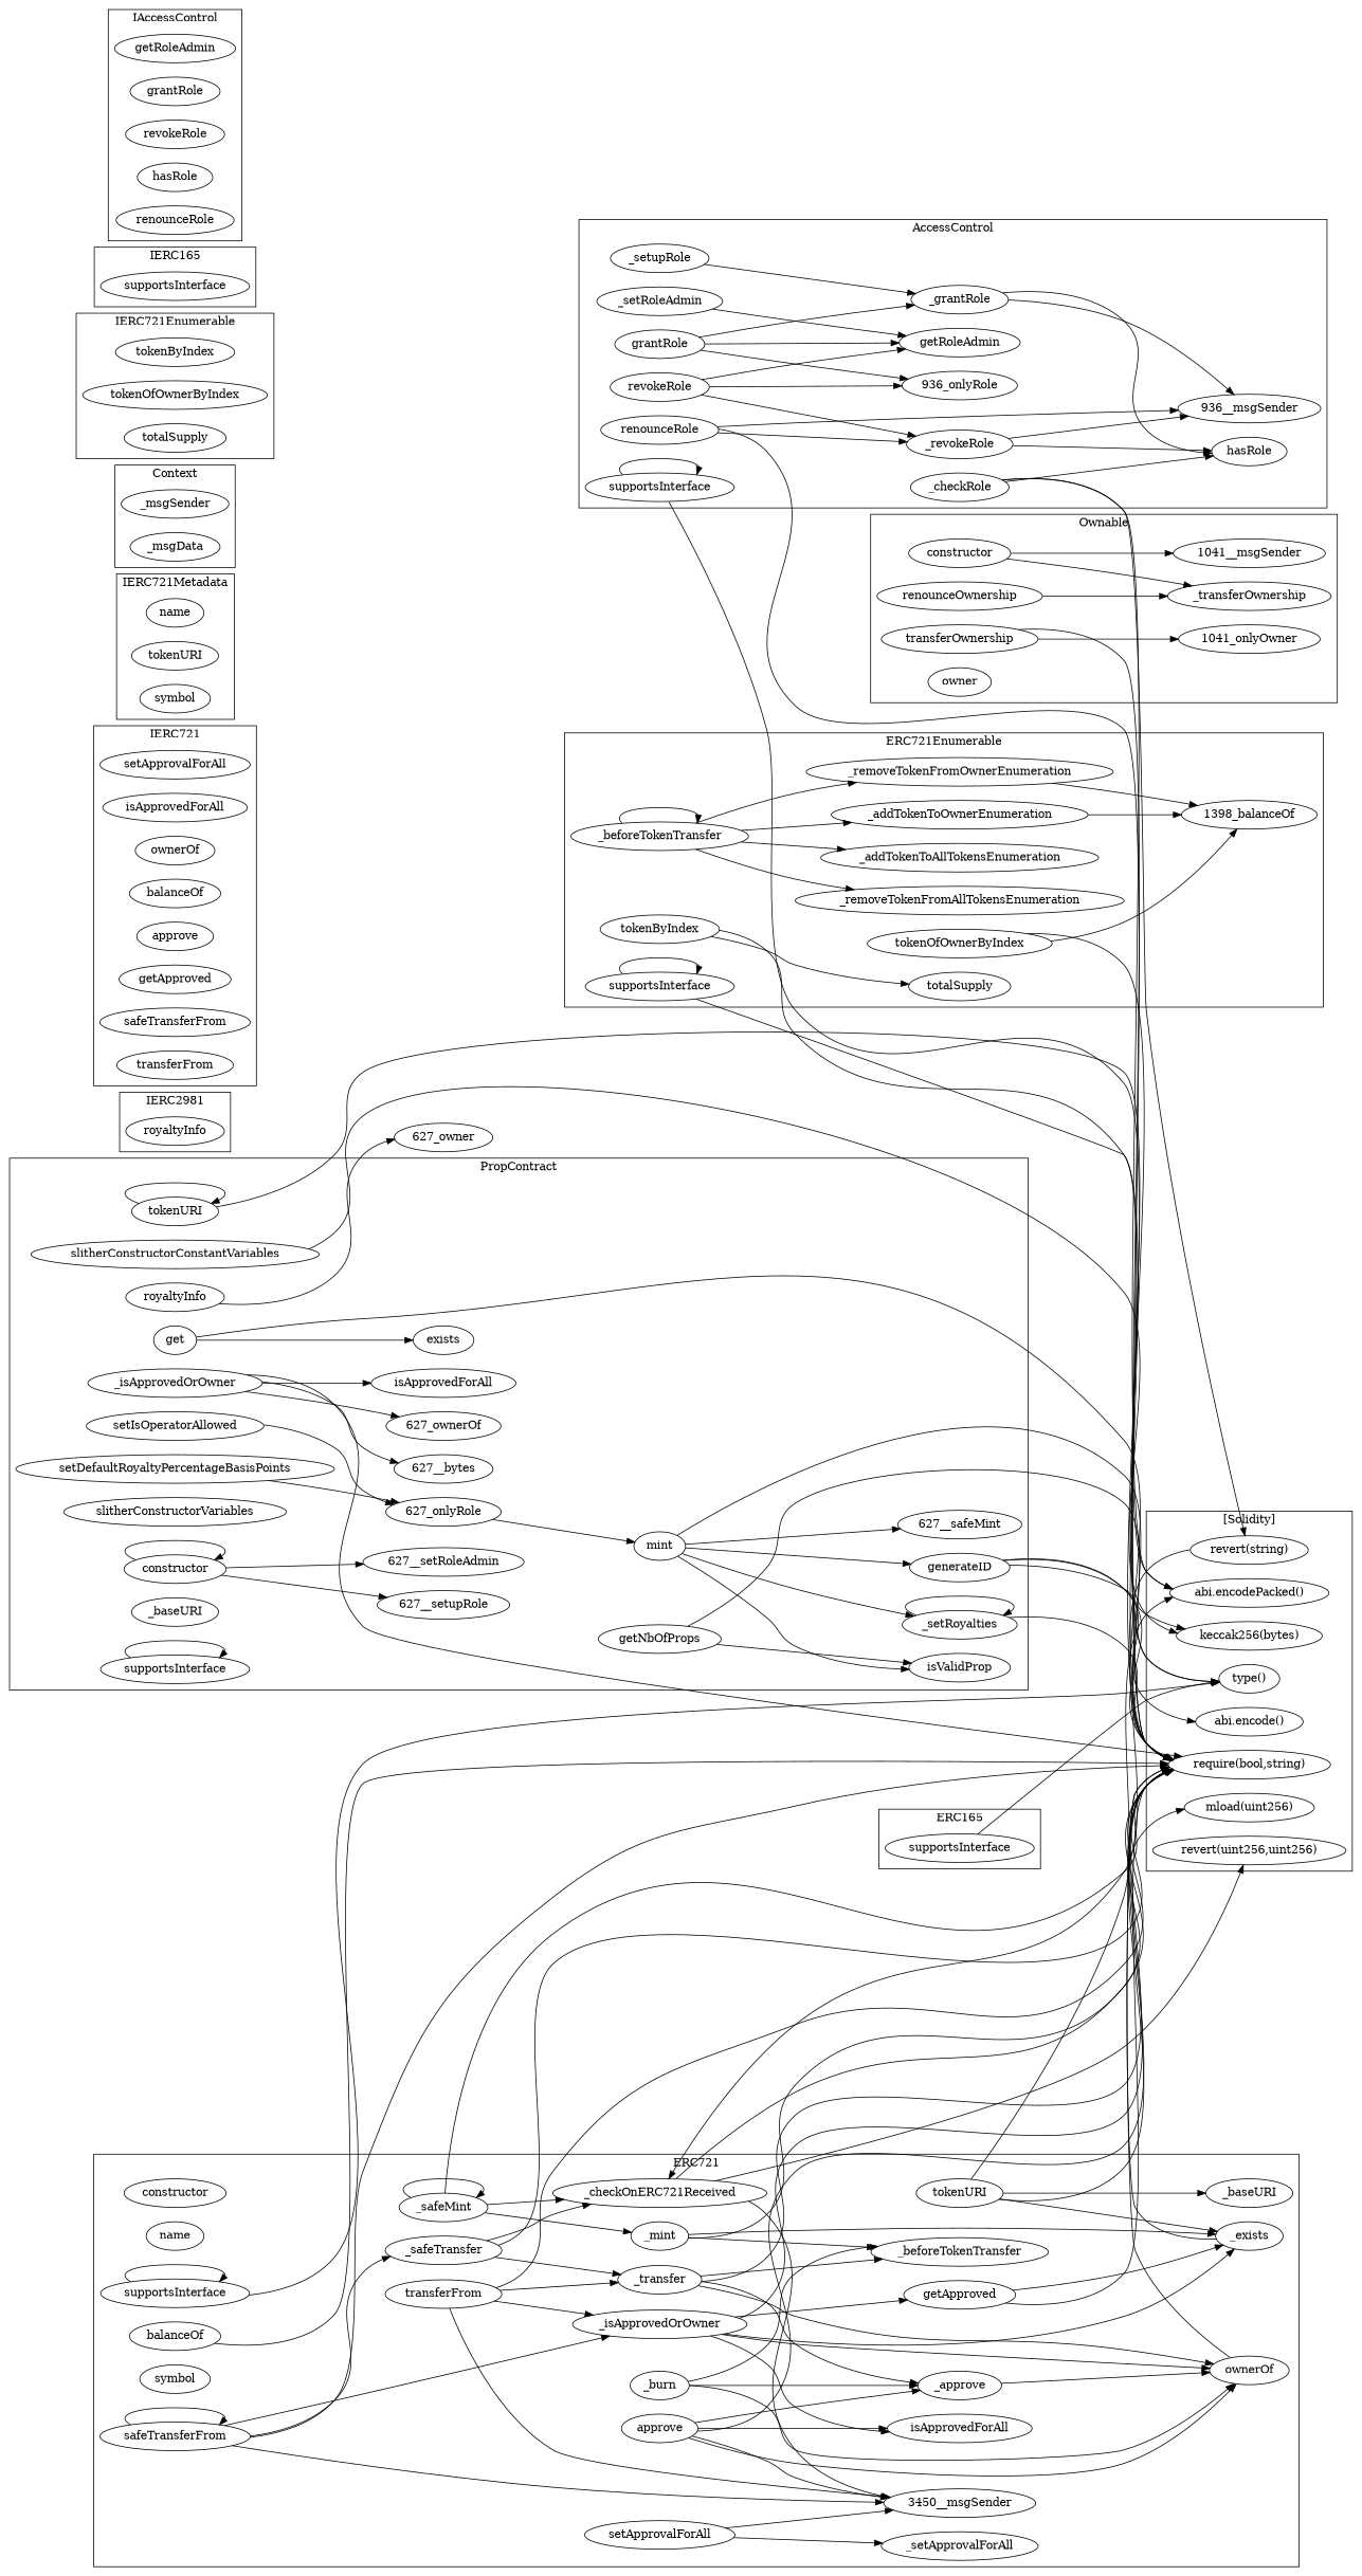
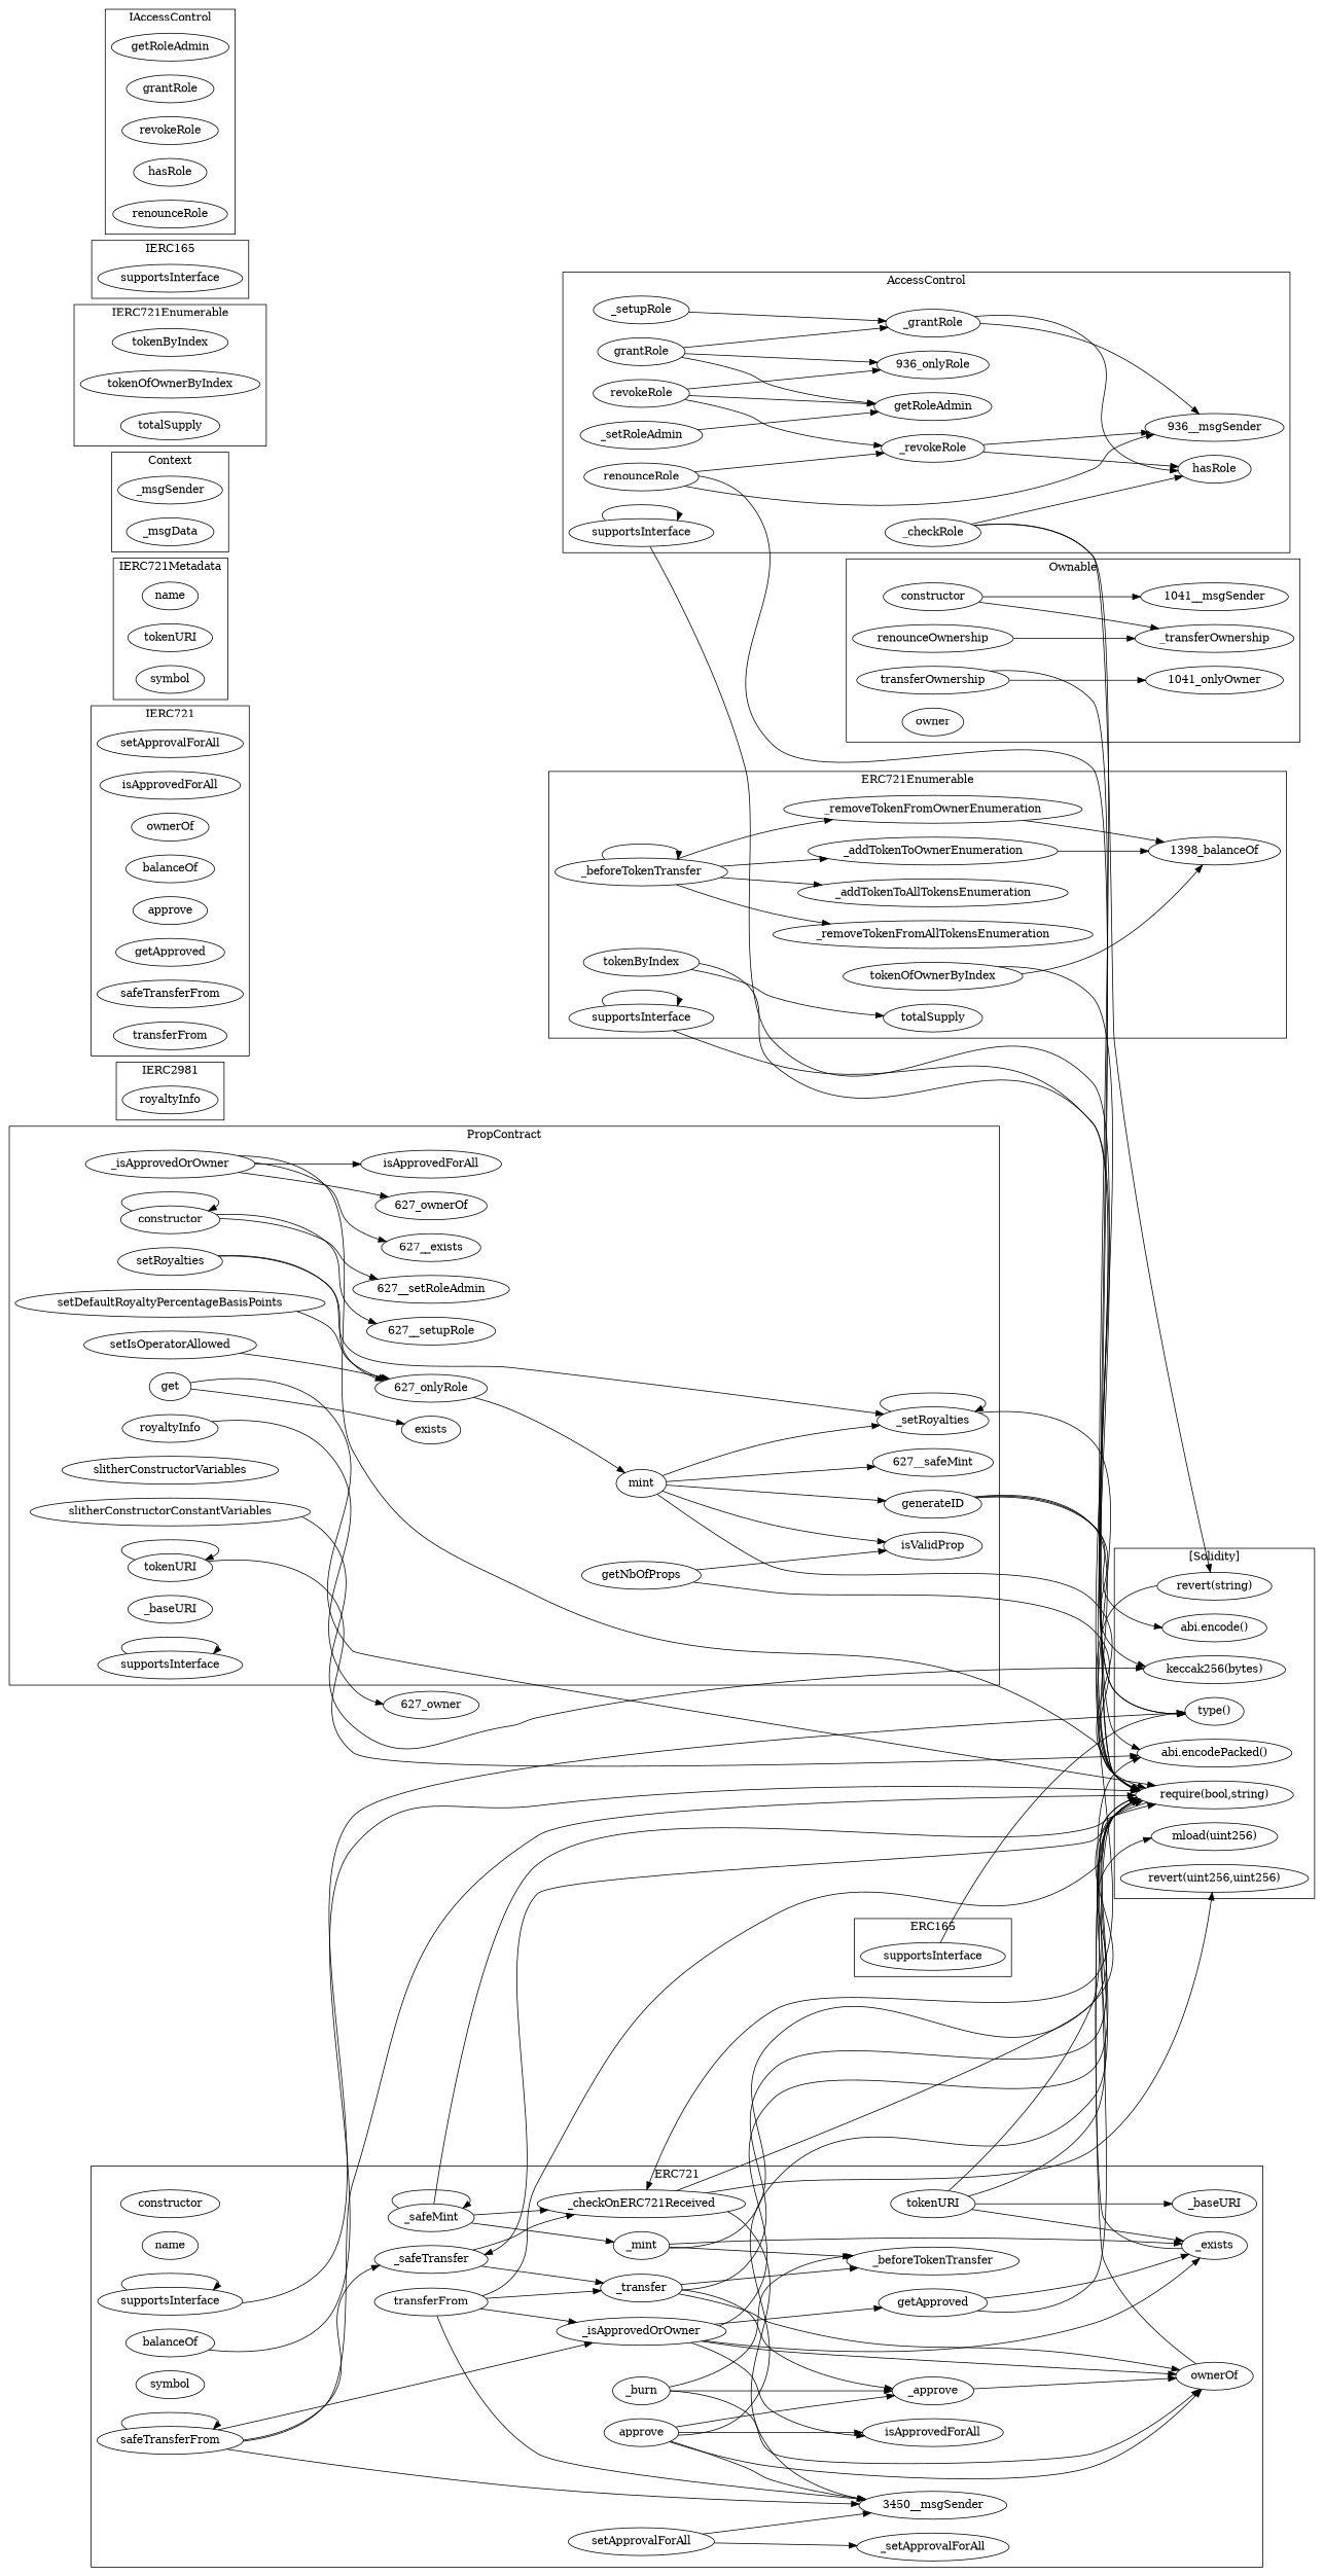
  strict digraph {
    rankdir=LR
    n1 [label=revokeRole]
    n2 [label=_revokeRole]
    n3 [label=getRoleAdmin]
    "936_onlyRole"
    n5 [label=_setupRole]
    n6 [label=_grantRole]
    n7 [label=supportsInterface]
    n8 [label=_checkRole]
    n9 [label=hasRole]
    "936__msgSender"
    n11 [label=_setRoleAdmin]
    n12 [label=grantRole]
    n13 [label=renounceRole]
    n14 [label=royaltyInfo]
    n15 [label=constructor]
    n16 [label=_transferOwnership]
    "1041__msgSender"
    n18 [label=renounceOwnership]
    "1041_onlyOwner"
    n20 [label=transferOwnership]
    n21 [label=owner]
    n22 [label=setApprovalForAll]
    n23 [label=isApprovedForAll]
    n24 [label=ownerOf]
    n25 [label=balanceOf]
    n26 [label=approve]
    n27 [label=getApproved]
    n28 [label=safeTransferFrom]
    n29 [label=transferFrom]
    n30 [label=name]
    n31 [label=tokenURI]
    n32 [label=symbol]
    n33 [label=setDefaultRoyaltyPercentageBasisPoints]
    "627_onlyRole"
    n35 [label=_setRoyalties]
    n36 [label=isApprovedForAll]
    n37 [label=_isApprovedOrOwner]
-   "627__exists" [label="627__bytes"]
+   "627__exists"
    "627_ownerOf"
    n40 [label=setIsOperatorAllowed]
    n41 [label=constructor]
    "627__setRoleAdmin"
    "627__setupRole"
    n44 [label=exists]
    n45 [label=royaltyInfo]
    n46 [label=isValidProp]
    n47 [label=get]
    n48 [label=tokenURI]
    n49 [label=generateID]
    n50 [label=slitherConstructorVariables]
    n51 [label=mint]
    "627__safeMint"
+   n53 [label=setRoyalties]
    n54 [label=slitherConstructorConstantVariables]
    n55 [label=getNbOfProps]
    n56 [label=_baseURI]
    n57 [label=supportsInterface]
    n58 [label=_msgSender]
    n59 [label=_msgData]
    n60 [label=_addTokenToAllTokensEnumeration]
    n61 [label=_removeTokenFromOwnerEnumeration]
    "1398_balanceOf"
    n63 [label=supportsInterface]
    n64 [label=tokenOfOwnerByIndex]
    n65 [label=_beforeTokenTransfer]
    n66 [label=_removeTokenFromAllTokensEnumeration]
    n67 [label=_addTokenToOwnerEnumeration]
    n68 [label=totalSupply]
    n69 [label=tokenByIndex]
    n70 [label=supportsInterface]
    n71 [label=tokenByIndex]
    n72 [label=tokenOfOwnerByIndex]
    n73 [label=totalSupply]
    n74 [label=isApprovedForAll]
    n75 [label=ownerOf]
    n76 [label=_approve]
    n77 [label=_mint]
    n78 [label=_beforeTokenTransfer]
    n79 [label=_exists]
    n80 [label=_transfer]
    n81 [label=_safeTransfer]
    n82 [label=_checkOnERC721Received]
    n83 [label=_baseURI]
    n84 [label=constructor]
    n85 [label=name]
    n86 [label=balanceOf]
    n87 [label=transferFrom]
    n88 [label=_isApprovedOrOwner]
    "3450__msgSender"
    n90 [label=supportsInterface]
    n91 [label=approve]
    n92 [label=_setApprovalForAll]
    n93 [label=symbol]
    n94 [label=getApproved]
    n95 [label=_burn]
    n96 [label=safeTransferFrom]
    n97 [label=tokenURI]
    n98 [label=_safeMint]
    n99 [label=setApprovalForAll]
    n100 [label=supportsInterface]
    n101 [label=getRoleAdmin]
    n102 [label=grantRole]
    n103 [label=revokeRole]
    n104 [label=hasRole]
    n105 [label=renounceRole]
    "type()"
    "revert(string)"
    "abi.encodePacked()"
    "require(bool,string)"
    "abi.encode()"
    "keccak256(bytes)"
    "mload(uint256)"
    "revert(uint256,uint256)"
    "627_owner"
    subgraph cluster_1 {
      label=AccessControl
      n1
      n2
      n3
      "936_onlyRole"
      n5
      n6
      n7
      n8
      n9
      "936__msgSender"
      n11
      n12
      n13
    }
    subgraph cluster_2 {
      label=IERC2981
      n14
    }
    subgraph cluster_3 {
      label=Ownable
      n15
      n16
      "1041__msgSender"
      n18
      "1041_onlyOwner"
      n20
      n21
    }
    subgraph cluster_4 {
      label=IERC721
      n22
      n23
      n24
      n25
      n26
      n27
      n28
      n29
    }
    subgraph cluster_5 {
      label=IERC721Metadata
      n30
      n31
      n32
    }
    subgraph cluster_6 {
      label=PropContract
      n33
      "627_onlyRole"
      n35
      n36
      n37
      "627__exists"
      "627_ownerOf"
      n40
      n41
      "627__setRoleAdmin"
      "627__setupRole"
      n44
      n45
      n46
      n47
      n48
      n49
      n50
      n51
      "627__safeMint"
+     n53
      n54
      n55
      n56
      n57
    }
    subgraph cluster_7 {
      label=Context
      n58
      n59
    }
    subgraph cluster_8 {
      label=ERC721Enumerable
      n60
      n61
      "1398_balanceOf"
      n63
      n64
      n65
      n66
      n67
      n68
      n69
    }
    subgraph cluster_9 {
      label=ERC165
      n70
    }
    subgraph cluster_10 {
      label=IERC721Enumerable
      n71
      n72
      n73
    }
    subgraph cluster_11 {
      label=ERC721
      n74
      n75
      n76
      n77
      n78
      n79
      n80
      n81
      n82
      n83
      n84
      n85
      n86
      n87
      n88
      "3450__msgSender"
      n90
      n91
      n92
      n93
      n94
      n95
      n96
      n97
      n98
      n99
    }
    subgraph cluster_12 {
      label=IERC165
      n100
    }
    subgraph cluster_13 {
      label=IAccessControl
      n101
      n102
      n103
      n104
      n105
    }
    subgraph cluster_14 {
      label="[Solidity]"
      "type()"
      "revert(string)"
      "abi.encodePacked()"
      "require(bool,string)"
      "abi.encode()"
      "keccak256(bytes)"
      "mload(uint256)"
      "revert(uint256,uint256)"
    }
    n1 -> n2
    n1 -> n3
    n1 -> "936_onlyRole"
    n2 -> n9
    n2 -> "936__msgSender"
    n5 -> n6
    n6 -> n9
    n6 -> "936__msgSender"
    n7 -> n7
    n7 -> "type()"
    n8 -> n9
    n8 -> "revert(string)"
    n8 -> "abi.encodePacked()"
    n11 -> n3
    n12 -> n3
    n12 -> "936_onlyRole"
    n12 -> n6
    n13 -> n2
    n13 -> "936__msgSender"
    n13 -> "require(bool,string)"
    n15 -> n16
    n15 -> "1041__msgSender"
    n18 -> n16
    n20 -> "1041_onlyOwner"
    n20 -> "require(bool,string)"
    n33 -> "627_onlyRole"
    "627_onlyRole" -> n51
    n35 -> n35
    n35 -> "require(bool,string)"
    n37 -> n36
    n37 -> "627__exists"
    n37 -> "627_ownerOf"
    n37 -> "require(bool,string)"
    n40 -> "627_onlyRole"
    n41 -> n41
    n41 -> "627__setRoleAdmin"
    n41 -> "627__setupRole"
    n45 -> "627_owner"
    n47 -> n44
    n47 -> "require(bool,string)"
    n48 -> n48
    n48 -> "abi.encodePacked()"
    n49 -> "require(bool,string)"
    n49 -> "abi.encode()"
    n49 -> "keccak256(bytes)"
    n51 -> n35
    n51 -> n46
    n51 -> n49
    n51 -> "627__safeMint"
    n51 -> "require(bool,string)"
+   n53 -> "627_onlyRole"
+   n53 -> n35
    n54 -> "keccak256(bytes)"
    n55 -> n46
    n55 -> "require(bool,string)"
    n57 -> n57
    n61 -> "1398_balanceOf"
    n63 -> n63
    n63 -> "type()"
    n64 -> "1398_balanceOf"
    n64 -> "require(bool,string)"
    n65 -> n60
    n65 -> n61
    n65 -> n65
    n65 -> n66
    n65 -> n67
    n67 -> "1398_balanceOf"
    n69 -> n68
    n69 -> "require(bool,string)"
    n70 -> "type()"
    n75 -> "require(bool,string)"
    n76 -> n75
    n77 -> n78
    n77 -> n79
    n77 -> "require(bool,string)"
    n79 -> "require(bool,string)"
    n80 -> n75
    n80 -> n76
    n80 -> n78
    n80 -> "require(bool,string)"
    n81 -> n80
    n81 -> n82
-   n81 -> "require(bool,string)"
+   "require(bool,string)" -> n81
    n82 -> "3450__msgSender"
    n82 -> "mload(uint256)"
    n82 -> "revert(uint256,uint256)"
    n86 -> "require(bool,string)"
    n87 -> n80
    n87 -> n88
    n87 -> "3450__msgSender"
    n87 -> "require(bool,string)"
    n88 -> n74
    n88 -> n75
    n88 -> n79
    n88 -> n94
    n88 -> "require(bool,string)"
    n90 -> n90
    n90 -> "type()"
    n91 -> n74
    n91 -> n75
    n91 -> n76
    n91 -> "3450__msgSender"
    n91 -> "require(bool,string)"
    n94 -> n79
    n94 -> "require(bool,string)"
    n95 -> n75
    n95 -> n76
    n95 -> n78
    n96 -> n81
    n96 -> n88
    n96 -> "3450__msgSender"
    n96 -> n96
    n96 -> "require(bool,string)"
    n97 -> n79
    n97 -> n83
    n97 -> "abi.encodePacked()"
    n97 -> "require(bool,string)"
    n98 -> n77
    n98 -> n82
    n98 -> n98
    n98 -> "require(bool,string)"
    n99 -> "3450__msgSender"
    n99 -> n92
    "revert(string)" -> n82
  }
